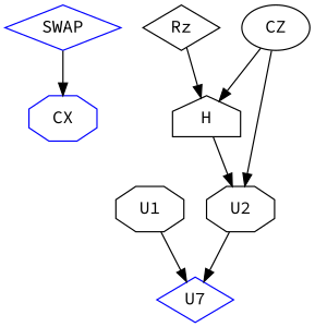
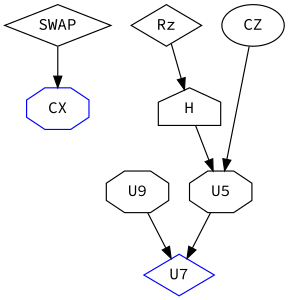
  digraph {
    fontname="Source Code Pro"
    node [fontname="Source Code Pro" shape=octagon]
    edge [fontname="Source Code Pro"]
    CX [color=blue]
    n2 [color=blue label=U7 shape=diamond]
    Rz [shape=diamond]
    H [shape=house]
-   U1
-   U2
+   U1 [label=U9]
+   U2 [label=U5]
    CZ [shape=ellipse]
-   SWAP [shape=diamond color=blue]
+   SWAP [shape=diamond]
    Rz -> H
    H -> U2
    U1 -> n2
    U2 -> n2
-   CZ -> H
    CZ -> U2
    SWAP -> CX
  }
